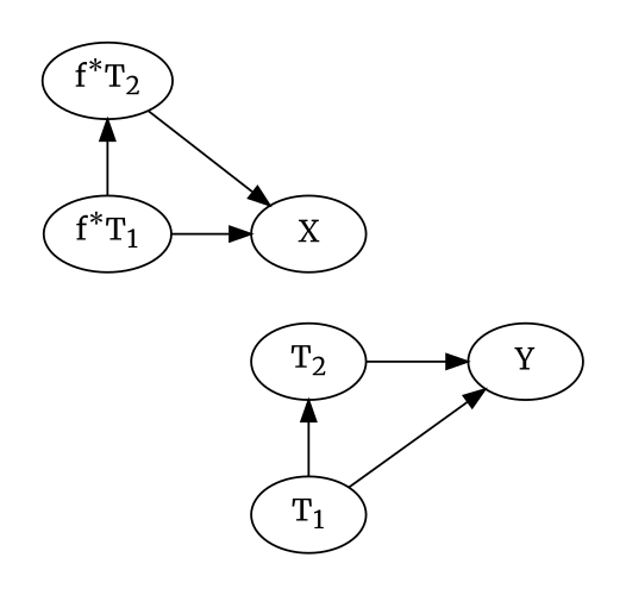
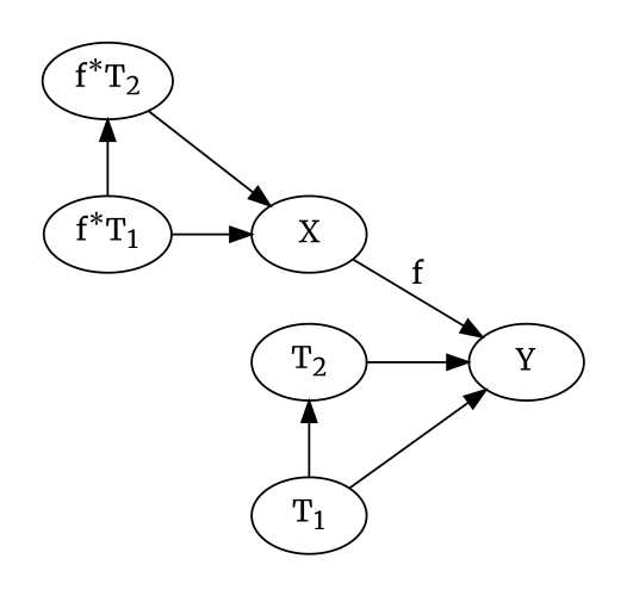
  digraph {
    rankdir=LR
    fontname=Merriweather
    node [fontname=Merriweather]
    edge [fontname=Merriweather]
    n1 [label=<f<sup>*</sup>T<sub>1</sub>>]
    n2 [label=<f<sup>*</sup>T<sub>2</sub>>]
    X
    n4 [label=<T<sub>1</sub>>]
    n5 [label=<T<sub>2</sub>>]
    Y
    subgraph cluster_1 {
      color=white
      style=filled
      X
      subgraph sub_2 {
        color=white
        rank=same
        style=filled
        n1
        n2
      }
    }
    subgraph cluster_3 {
      color=white
      style=filled
      Y
      subgraph sub_4 {
        color=white
        rank=same
        style=filled
        n4
        n5
      }
    }
    n1 -> n2
    n1 -> X
    n2 -> X
+   X -> Y [label=" f "]
    n4 -> n5
    n4 -> Y
    n5 -> Y
  }
